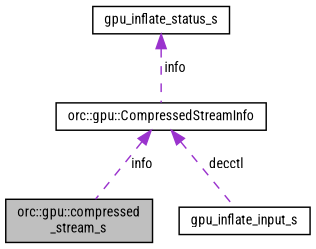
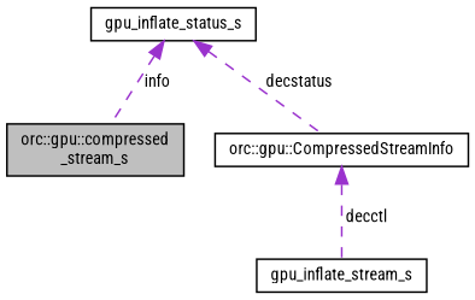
  digraph {
    fontname="Roboto Condensed"
    node [color=black fillcolor=white fontname="Roboto Condensed" fontsize=10 shape=record style=filled]
    edge [color=darkorchid3 dir=back fontname="Roboto Condensed" fontsize=10 labelfontname=Helvetica labelfontsize=10 style=dashed]
    n1 [fillcolor=grey75 fontcolor=black height=0.2 label="orc::gpu::compressed\l_stream_s" width=0.4]
    n2 [height=0.2 label="orc::gpu::CompressedStreamInfo" width=0.4]
-   n3 [height=0.2 label=gpu_inflate_input_s width=0.4]
+   n3 [height=0.2 label=gpu_inflate_stream_s width=0.4]
    n4 [height=0.2 label=gpu_inflate_status_s width=0.4]
-   n2 -> n1 [label=" info"]
+   n4 -> n1 [label=" info"]
    n2 -> n3 [label=" decctl"]
-   n4 -> n2 [label=" info"]
+   n4 -> n2 [label=" decstatus"]
  }
